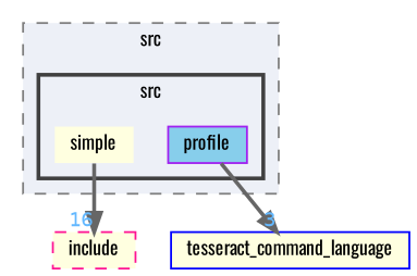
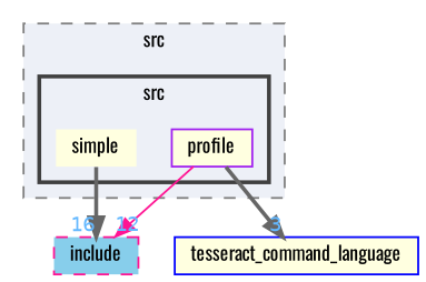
  digraph {
    compound=true
    fontname=Oswald
    node [color=purple fillcolor=lightyellow fontname=Oswald fontsize=10 shape=box style=filled]
    edge [color=gray40 fontcolor=steelblue1 fontname=Oswald fontsize=10 labeldistance=1.5 labelfontname=Helvetica labelfontsize=10 style=bold]
    n1 [height=0.2 label=simple shape=plaintext width=0.4]
-   n2 [fillcolor=skyblue height=0.2 label=profile width=0.4]
-   n3 [color=deeppink height=0.2 label=include style="filled,dashed" width=0.4]
+   n2 [height=0.2 label=profile width=0.4]
+   n3 [color=deeppink fillcolor=skyblue height=0.2 label=include style="filled,dashed" width=0.4]
    n4 [color=blue height=0.2 label=tesseract_command_language width=0.4]
    subgraph cluster_1 {
      bgcolor="#edf0f7"
      fontsize=10
      label=src
      pencolor=grey50
      style="filled,dashed"
      subgraph cluster_2 {
        bgcolor="#edf0f7"
        fontsize=10
        label=src
        pencolor=grey25
        style="filled,bold"
        n1
        n2
      }
    }
    n1 -> n3 [headlabel=16]
+   n2 -> n3 [color=deeppink headlabel=12 style=solid]
    n2 -> n4 [headlabel=3]
  }
